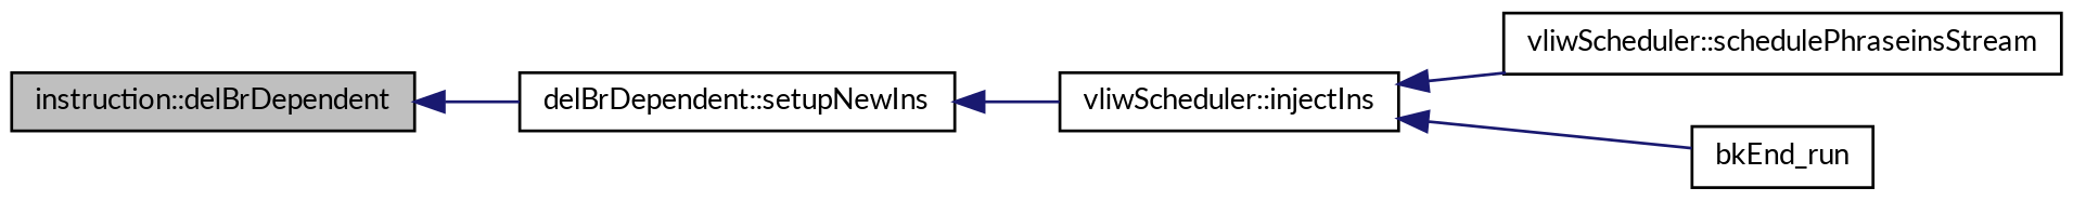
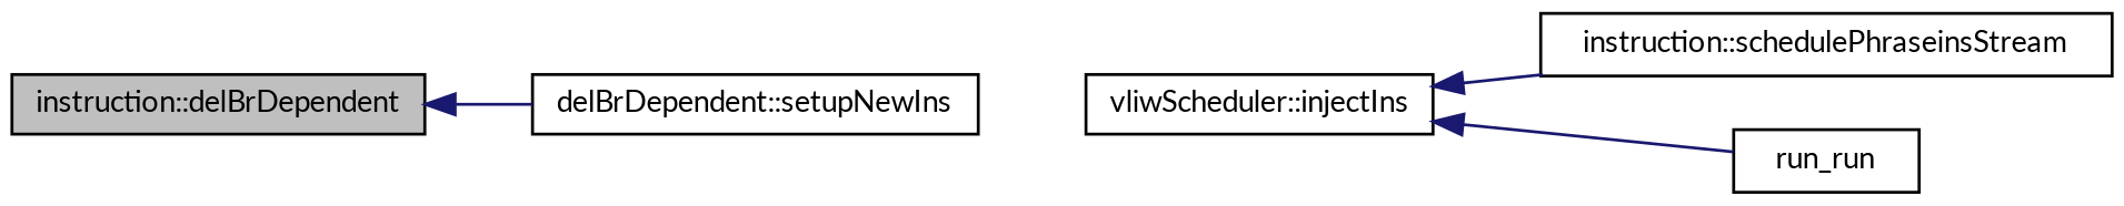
  digraph {
    fontname=Lato
    rankdir=LR
    node [color=black fillcolor=white fontname=Lato fontsize=10 shape=record style=filled]
    edge [color=midnightblue dir=back fontname=Lato fontsize=10 labelfontname=Helvetica labelfontsize=10 style=solid]
    n1 [fillcolor=grey75 fontcolor=black height=0.2 label="instruction::delBrDependent" width=0.4]
    n2 [height=0.2 label="delBrDependent::setupNewIns" width=0.4]
    n3 [height=0.2 label="vliwScheduler::injectIns" width=0.4]
-   n4 [height=0.2 label="vliwScheduler::schedulePhraseinsStream" width=0.4]
-   n5 [height=0.2 label=bkEnd_run width=0.4]
+   n4 [height=0.2 label="instruction::schedulePhraseinsStream" width=0.4]
+   n5 [height=0.2 label=run_run width=0.4]
    n1 -> n2
-   n2 -> n3
    n3 -> n4
    n3 -> n5
  }
